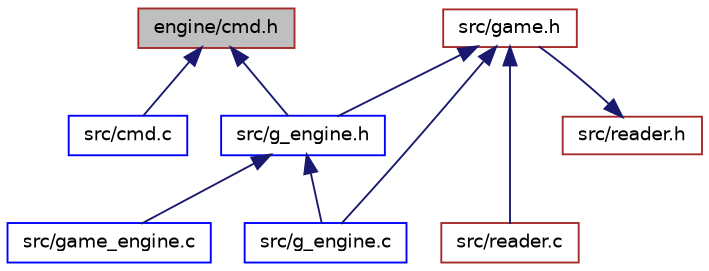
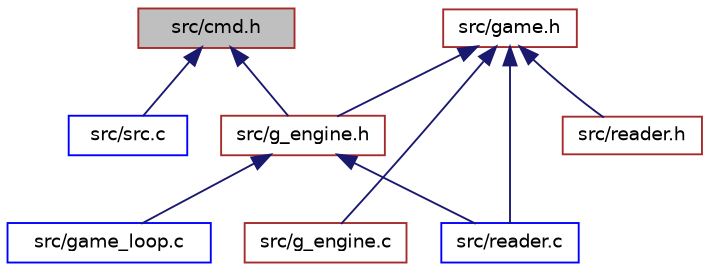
  digraph {
    node [color=brown fillcolor=white fontname=Helvetica fontsize=10 shape=record style=filled]
    edge [color=midnightblue dir=back fontname=Helvetica fontsize=10 labelfontname=Helvetica labelfontsize=10 style=solid]
-   n1 [fillcolor=grey75 fontcolor=black height=0.2 label="engine/cmd.h" width=0.4]
-   n2 [color=blue height=0.2 label="src/cmd.c" width=0.4]
-   n3 [color=blue height=0.2 label="src/g_engine.h" width=0.4]
+   n1 [fillcolor=grey75 fontcolor=black height=0.2 label="src/cmd.h" width=0.4]
+   n2 [color=blue height=0.2 label="src/src.c" width=0.4]
+   n3 [height=0.2 label="src/g_engine.h" width=0.4]
    n4 [height=0.2 label="src/game.h" width=0.4]
-   n5 [color=blue height=0.2 label="src/g_engine.c" width=0.4]
+   n5 [height=0.2 label="src/g_engine.c" width=0.4]
    n6 [height=0.2 label="src/reader.h" width=0.4]
-   n7 [height=0.2 label="src/reader.c" width=0.4]
-   n8 [color=blue height=0.2 label="src/game_engine.c" width=0.4]
+   n7 [color=blue height=0.2 label="src/reader.c" width=0.4]
+   n8 [color=blue height=0.2 label="src/game_loop.c" width=0.4]
    n1 -> n2
    n1 -> n3
-   n3 -> n5
+   n3 -> n7
    n3 -> n8
    n4 -> n3
    n4 -> n5
-   n6 -> n4
+   n4 -> n6
    n4 -> n7
  }
